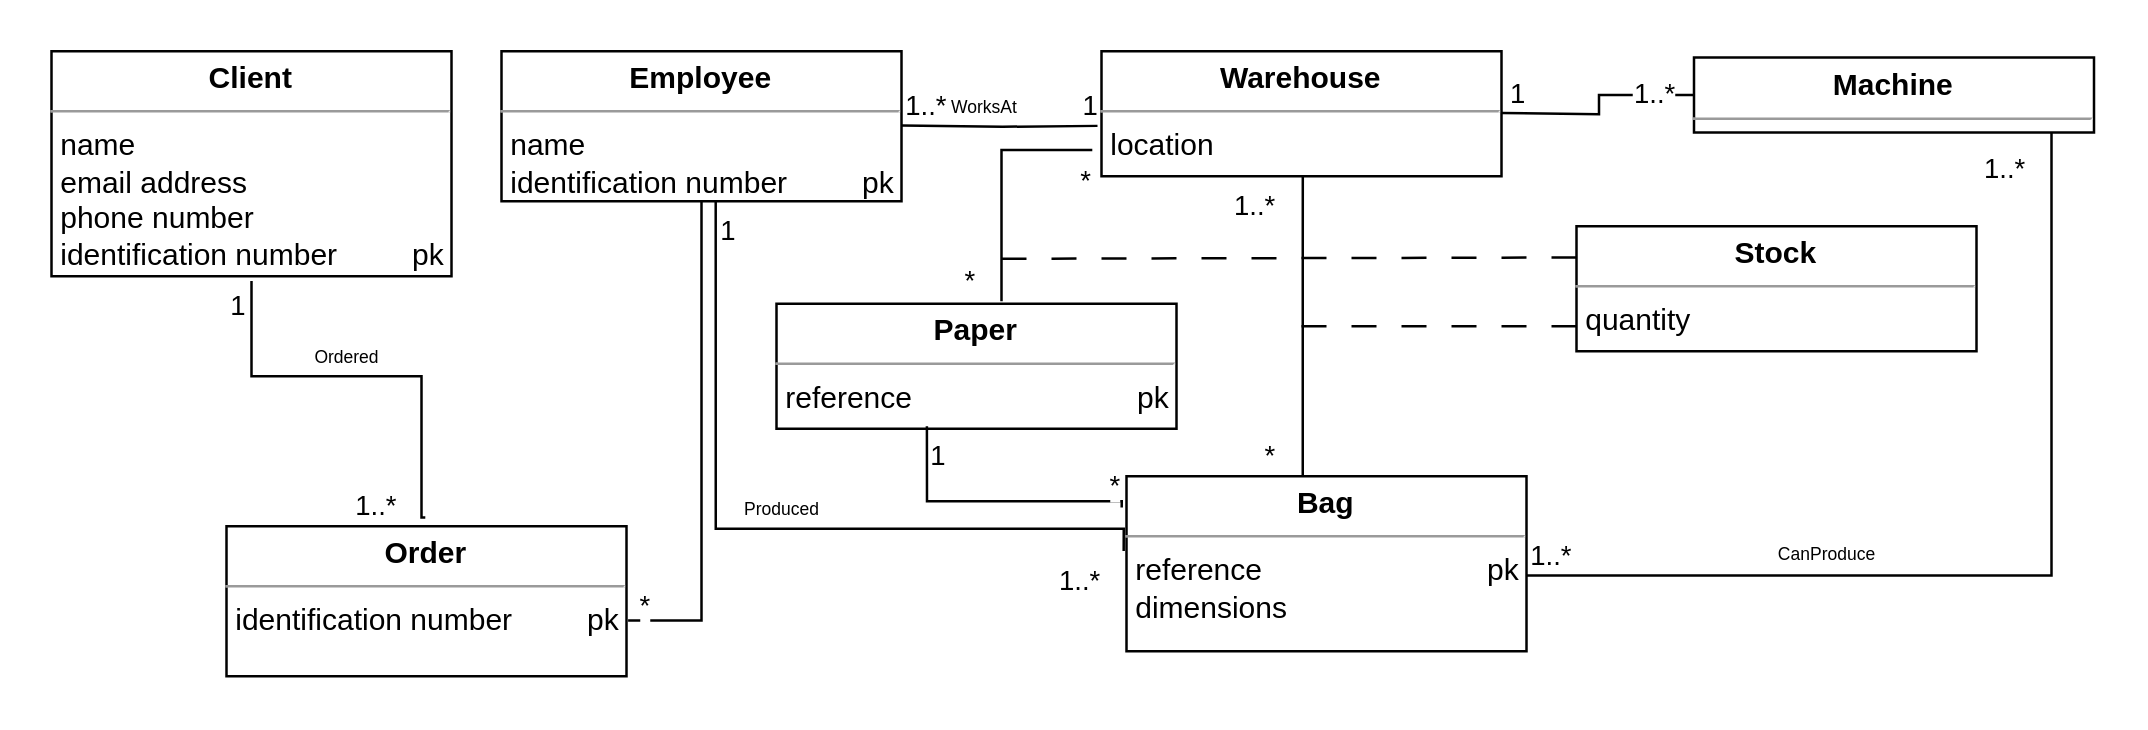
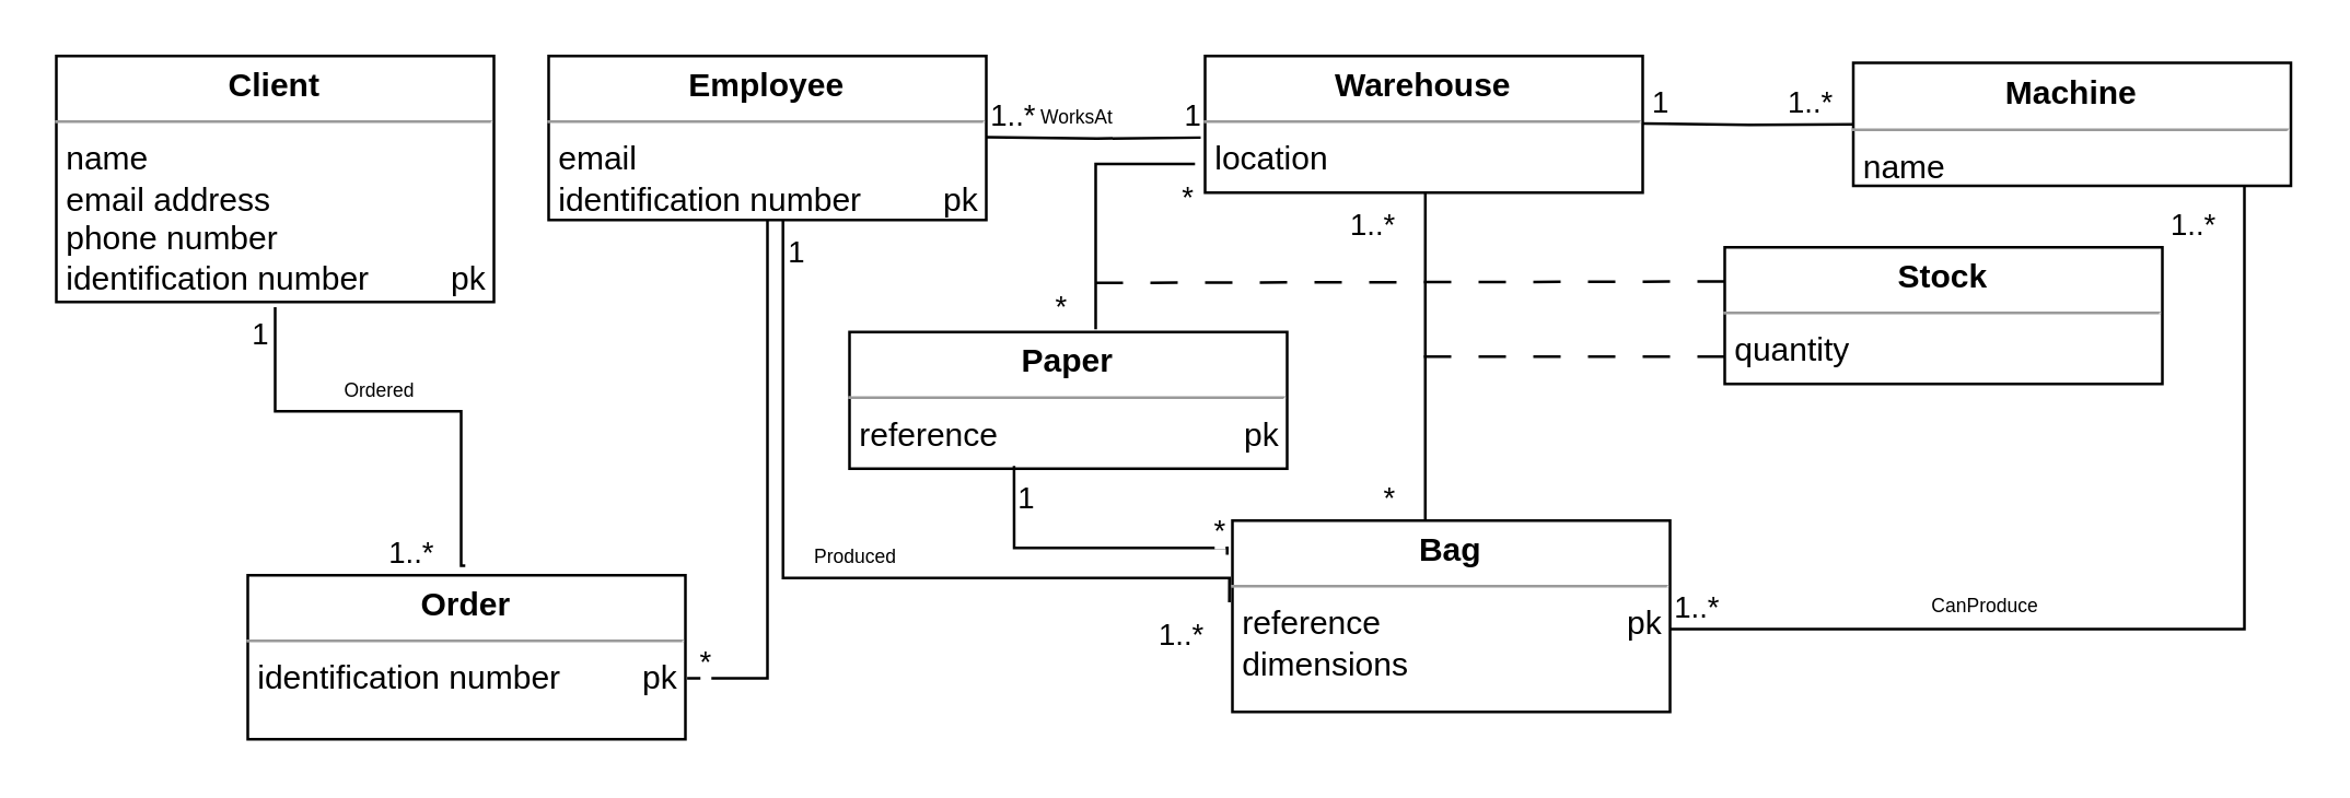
  <mxCell id="0" />
  <mxCell id="1" parent="0" />
  <mxCell id="2" value="&lt;p style=&quot;margin:0px;margin-top:4px;text-align:center;&quot;&gt;&lt;b&gt;Client&lt;/b&gt;&lt;/p&gt;&lt;hr size=&quot;1&quot;&gt;&lt;p style=&quot;margin:0px;margin-left:4px;&quot;&gt;name&lt;/p&gt;&lt;p style=&quot;margin:0px;margin-left:4px;&quot;&gt;email address&lt;/p&gt;&lt;p style=&quot;margin:0px;margin-left:4px;&quot;&gt;phone number&lt;/p&gt;&lt;p style=&quot;margin:0px;margin-left:4px;&quot;&gt;identification number&amp;nbsp;&amp;nbsp;&amp;nbsp;&amp;nbsp;&amp;nbsp;&amp;nbsp;&amp;nbsp;&amp;nbsp; pk&lt;br&gt;&lt;/p&gt;&lt;p style=&quot;margin:0px;margin-left:4px;&quot;&gt;&lt;br&gt;&lt;/p&gt;" style="verticalAlign=top;align=left;overflow=fill;fontSize=12;fontFamily=Helvetica;html=1;whiteSpace=wrap;" parent="1" vertex="1"><mxGeometry x="20" y="20" width="160" height="90" as="geometry" /></mxCell>
- <mxCell id="3" value="&lt;p style=&quot;margin:0px;margin-top:4px;text-align:center;&quot;&gt;&lt;b&gt;Employee&lt;/b&gt;&lt;/p&gt;&lt;hr size=&quot;1&quot;&gt;&lt;p style=&quot;margin:0px;margin-left:4px;&quot;&gt;name&lt;/p&gt;&lt;p style=&quot;margin:0px;margin-left:4px;&quot;&gt;identification number&amp;nbsp;&amp;nbsp;&amp;nbsp;&amp;nbsp;&amp;nbsp;&amp;nbsp;&amp;nbsp;&amp;nbsp; pk&lt;br&gt;&lt;/p&gt;&lt;p style=&quot;margin:0px;margin-left:4px;&quot;&gt;&lt;br&gt;&lt;/p&gt;" style="verticalAlign=top;align=left;overflow=fill;fontSize=12;fontFamily=Helvetica;html=1;whiteSpace=wrap;" parent="1" vertex="1"><mxGeometry x="200" y="20" width="160" height="60" as="geometry" /></mxCell>
+ <mxCell id="3" value="&lt;p style=&quot;margin:0px;margin-top:4px;text-align:center;&quot;&gt;&lt;b&gt;Employee&lt;/b&gt;&lt;/p&gt;&lt;hr size=&quot;1&quot;&gt;&lt;p style=&quot;margin:0px;margin-left:4px;&quot;&gt;email&lt;/p&gt;&lt;p style=&quot;margin:0px;margin-left:4px;&quot;&gt;identification number&amp;nbsp;&amp;nbsp;&amp;nbsp;&amp;nbsp;&amp;nbsp;&amp;nbsp;&amp;nbsp;&amp;nbsp; pk&lt;br&gt;&lt;/p&gt;&lt;p style=&quot;margin:0px;margin-left:4px;&quot;&gt;&lt;br&gt;&lt;/p&gt;" style="verticalAlign=top;align=left;overflow=fill;fontSize=12;fontFamily=Helvetica;html=1;whiteSpace=wrap;" parent="1" vertex="1"><mxGeometry x="200" y="20" width="160" height="60" as="geometry" /></mxCell>
  <mxCell id="4" value="&lt;p style=&quot;margin:0px;margin-top:4px;text-align:center;&quot;&gt;&lt;b&gt;Order&lt;/b&gt;&lt;br&gt;&lt;/p&gt;&lt;hr size=&quot;1&quot;&gt;&lt;p style=&quot;margin:0px;margin-left:4px;&quot;&gt;identification number&amp;nbsp;&amp;nbsp;&amp;nbsp;&amp;nbsp;&amp;nbsp;&amp;nbsp;&amp;nbsp;&amp;nbsp; pk&lt;br&gt;&lt;/p&gt;&lt;p style=&quot;margin:0px;margin-left:4px;&quot;&gt;&lt;br&gt;&lt;/p&gt;" style="verticalAlign=top;align=left;overflow=fill;fontSize=12;fontFamily=Helvetica;html=1;whiteSpace=wrap;" parent="1" vertex="1"><mxGeometry x="90" y="210" width="160" height="60" as="geometry" /></mxCell>
  <mxCell id="5" value="" style="endArrow=none;html=1;edgeStyle=orthogonalEdgeStyle;rounded=0;exitX=0.451;exitY=1.021;exitDx=0;exitDy=0;exitPerimeter=0;entryX=0.497;entryY=-0.058;entryDx=0;entryDy=0;entryPerimeter=0;" parent="1" edge="1" target="4"><mxGeometry relative="1" as="geometry"><mxPoint x="100" y="111.89" as="sourcePoint" /><mxPoint x="167.84" y="190" as="targetPoint" /><Array as="points"><mxPoint x="100" y="150" /><mxPoint x="168" y="150" /><mxPoint x="168" y="207" /></Array></mxGeometry></mxCell>
  <mxCell id="6" value="1" style="edgeLabel;resizable=0;html=1;align=left;verticalAlign=bottom;" parent="5" connectable="0" vertex="1"><mxGeometry x="-1" relative="1" as="geometry"><mxPoint x="-10" y="18" as="offset" /></mxGeometry></mxCell>
  <mxCell id="7" value="&lt;font style=&quot;font-size: 7px;&quot;&gt;Ordered&lt;/font&gt;" style="edgeLabel;html=1;align=center;verticalAlign=middle;resizable=0;points=[];" vertex="1" connectable="0" parent="5"><mxGeometry x="-0.177" y="1" relative="1" as="geometry"><mxPoint x="8" y="-9" as="offset" /></mxGeometry></mxCell>
  <mxCell id="8" value="" style="endArrow=none;html=1;edgeStyle=orthogonalEdgeStyle;rounded=0;exitX=0.419;exitY=1.045;exitDx=0;exitDy=0;exitPerimeter=0;entryX=-0.007;entryY=0.427;entryDx=0;entryDy=0;entryPerimeter=0;" parent="1" target="18" edge="1"><mxGeometry relative="1" as="geometry"><mxPoint x="285.68" y="80" as="sourcePoint" /><mxPoint x="250" y="170" as="targetPoint" /><Array as="points"><mxPoint x="286" y="211" /></Array></mxGeometry></mxCell>
  <mxCell id="9" value="1" style="edgeLabel;resizable=0;html=1;align=left;verticalAlign=bottom;" parent="8" connectable="0" vertex="1"><mxGeometry x="-1" relative="1" as="geometry"><mxPoint y="20" as="offset" /></mxGeometry></mxCell>
  <mxCell id="10" value="1..*" style="edgeLabel;resizable=0;html=1;align=right;verticalAlign=bottom;" parent="8" connectable="0" vertex="1"><mxGeometry x="1" relative="1" as="geometry"><mxPoint x="20" as="offset" /></mxGeometry></mxCell>
  <mxCell id="11" value="&lt;font style=&quot;font-size: 7px;&quot;&gt;Produced&lt;/font&gt;" style="edgeLabel;html=1;align=center;verticalAlign=middle;resizable=0;points=[];" parent="8" vertex="1" connectable="0"><mxGeometry x="-0.124" relative="1" as="geometry"><mxPoint x="24" y="-10" as="offset" /></mxGeometry></mxCell>
  <mxCell id="12" value="1..*" style="edgeLabel;resizable=0;html=1;align=left;verticalAlign=bottom;" parent="1" connectable="0" vertex="1"><mxGeometry x="140" y="210" as="geometry" /></mxCell>
  <mxCell id="13" value="&lt;p style=&quot;margin:0px;margin-top:4px;text-align:center;&quot;&gt;&lt;b&gt;Warehouse&lt;/b&gt;&lt;/p&gt;&lt;hr size=&quot;1&quot;&gt;&lt;p style=&quot;margin:0px;margin-left:4px;&quot;&gt;location&lt;/p&gt;&lt;p style=&quot;margin:0px;margin-left:4px;&quot;&gt;&lt;br&gt;&lt;/p&gt;&lt;p style=&quot;margin:0px;margin-left:4px;&quot;&gt;&lt;br&gt;&lt;/p&gt;" style="verticalAlign=top;align=left;overflow=fill;fontSize=12;fontFamily=Helvetica;html=1;whiteSpace=wrap;" parent="1" vertex="1"><mxGeometry x="440" y="20" width="160" height="50" as="geometry" /></mxCell>
  <mxCell id="14" value="" style="endArrow=none;html=1;edgeStyle=orthogonalEdgeStyle;rounded=0;entryX=-0.01;entryY=0.597;entryDx=0;entryDy=0;entryPerimeter=0;" parent="1" target="13" edge="1"><mxGeometry relative="1" as="geometry"><mxPoint x="360" y="49.71" as="sourcePoint" /><mxPoint x="430" y="50" as="targetPoint" /></mxGeometry></mxCell>
  <mxCell id="15" value="1..*" style="edgeLabel;resizable=0;html=1;align=left;verticalAlign=bottom;" parent="14" connectable="0" vertex="1"><mxGeometry x="-1" relative="1" as="geometry" /></mxCell>
  <mxCell id="16" value="1" style="edgeLabel;resizable=0;html=1;align=right;verticalAlign=bottom;" parent="14" connectable="0" vertex="1"><mxGeometry x="1" relative="1" as="geometry" /></mxCell>
  <mxCell id="17" value="&lt;font style=&quot;font-size: 7px;&quot;&gt;WorksAt&lt;/font&gt;" style="edgeLabel;html=1;align=center;verticalAlign=middle;resizable=0;points=[];" parent="14" vertex="1" connectable="0"><mxGeometry x="-0.156" relative="1" as="geometry"><mxPoint y="-10" as="offset" /></mxGeometry></mxCell>
  <mxCell id="18" value="&lt;p style=&quot;margin:0px;margin-top:4px;text-align:center;&quot;&gt;&lt;b&gt;Bag&lt;/b&gt;&lt;/p&gt;&lt;hr size=&quot;1&quot;&gt;&lt;p style=&quot;margin:0px;margin-left:4px;&quot;&gt;reference&amp;nbsp;&amp;nbsp;&amp;nbsp;&amp;nbsp;&amp;nbsp;&amp;nbsp;&amp;nbsp;&amp;nbsp;&amp;nbsp;&amp;nbsp;&amp;nbsp;&amp;nbsp;&amp;nbsp;&amp;nbsp;&amp;nbsp;&amp;nbsp;&amp;nbsp;&amp;nbsp;&amp;nbsp;&amp;nbsp;&amp;nbsp;&amp;nbsp;&amp;nbsp;&amp;nbsp;&amp;nbsp;&amp;nbsp; pk&lt;/p&gt;&lt;p style=&quot;margin:0px;margin-left:4px;&quot;&gt;dimensions&lt;/p&gt;&lt;p style=&quot;margin:0px;margin-left:4px;&quot;&gt;&lt;br&gt;&lt;/p&gt;&lt;p style=&quot;margin:0px;margin-left:4px;&quot;&gt;&lt;br&gt;&lt;/p&gt;&lt;p style=&quot;margin:0px;margin-left:4px;&quot;&gt;&lt;br&gt;&lt;/p&gt;" style="verticalAlign=top;align=left;overflow=fill;fontSize=12;fontFamily=Helvetica;html=1;whiteSpace=wrap;" parent="1" vertex="1"><mxGeometry x="450" y="190" width="160" height="70" as="geometry" /></mxCell>
- <mxCell id="19" value="&lt;p style=&quot;margin:0px;margin-top:4px;text-align:center;&quot;&gt;&lt;b&gt;Machine&lt;/b&gt;&lt;/p&gt;&lt;hr size=&quot;1&quot;&gt;&lt;p style=&quot;margin:0px;margin-left:4px;&quot;&gt;name&lt;/p&gt;&lt;p style=&quot;margin:0px;margin-left:4px;&quot;&gt;&lt;br&gt;&lt;/p&gt;&lt;p style=&quot;margin:0px;margin-left:4px;&quot;&gt;&lt;br&gt;&lt;/p&gt;" style="verticalAlign=top;align=left;overflow=fill;fontSize=12;fontFamily=Helvetica;html=1;whiteSpace=wrap;" parent="1" vertex="1"><mxGeometry x="677" y="22.5" width="160" height="30" as="geometry" /></mxCell>
+ <mxCell id="19" value="&lt;p style=&quot;margin:0px;margin-top:4px;text-align:center;&quot;&gt;&lt;b&gt;Machine&lt;/b&gt;&lt;/p&gt;&lt;hr size=&quot;1&quot;&gt;&lt;p style=&quot;margin:0px;margin-left:4px;&quot;&gt;name&lt;/p&gt;&lt;p style=&quot;margin:0px;margin-left:4px;&quot;&gt;&lt;br&gt;&lt;/p&gt;&lt;p style=&quot;margin:0px;margin-left:4px;&quot;&gt;&lt;br&gt;&lt;/p&gt;" style="verticalAlign=top;align=left;overflow=fill;fontSize=12;fontFamily=Helvetica;html=1;whiteSpace=wrap;" parent="1" vertex="1"><mxGeometry x="677" y="22.5" width="160" height="45" as="geometry" /></mxCell>
  <mxCell id="20" value="" style="endArrow=none;html=1;edgeStyle=orthogonalEdgeStyle;rounded=0;" parent="1" target="19" edge="1"><mxGeometry relative="1" as="geometry"><mxPoint x="600" y="44.71" as="sourcePoint" /><mxPoint x="660" y="44.71" as="targetPoint" /></mxGeometry></mxCell>
  <mxCell id="21" value="1" style="edgeLabel;resizable=0;html=1;align=right;verticalAlign=bottom;" parent="1" connectable="0" vertex="1"><mxGeometry x="609.996" y="45" as="geometry" /></mxCell>
  <mxCell id="22" value="1..*" style="edgeLabel;resizable=0;html=1;align=right;verticalAlign=bottom;" parent="1" connectable="0" vertex="1"><mxGeometry x="669.996" y="45" as="geometry" /></mxCell>
  <mxCell id="23" value="" style="endArrow=none;html=1;edgeStyle=orthogonalEdgeStyle;rounded=0;" parent="1" target="18" edge="1"><mxGeometry relative="1" as="geometry"><mxPoint x="520.52" y="70" as="sourcePoint" /><mxPoint x="519.48" y="186.04" as="targetPoint" /><Array as="points"><mxPoint x="521" y="110" /><mxPoint x="520" y="110" /></Array></mxGeometry></mxCell>
  <mxCell id="24" value="" style="endArrow=none;startArrow=none;endFill=0;startFill=0;endSize=8;html=1;verticalAlign=bottom;dashed=1;labelBackgroundColor=none;dashPattern=10 10;rounded=0;" parent="1" edge="1"><mxGeometry width="160" relative="1" as="geometry"><mxPoint x="520" y="130" as="sourcePoint" /><mxPoint x="630" y="130" as="targetPoint" /></mxGeometry></mxCell>
  <mxCell id="25" value="&lt;p style=&quot;margin:0px;margin-top:4px;text-align:center;&quot;&gt;&lt;b&gt;Stock&lt;/b&gt;&lt;/p&gt;&lt;hr size=&quot;1&quot;&gt;&lt;p style=&quot;margin:0px;margin-left:4px;&quot;&gt;quantity&lt;/p&gt;&lt;p style=&quot;margin:0px;margin-left:4px;&quot;&gt;&lt;br&gt;&lt;/p&gt;&lt;p style=&quot;margin:0px;margin-left:4px;&quot;&gt;&lt;br&gt;&lt;/p&gt;&lt;p style=&quot;margin:0px;margin-left:4px;&quot;&gt;&lt;br&gt;&lt;/p&gt;" style="verticalAlign=top;align=left;overflow=fill;fontSize=12;fontFamily=Helvetica;html=1;whiteSpace=wrap;" parent="1" vertex="1"><mxGeometry x="630" y="90" width="160" height="50" as="geometry" /></mxCell>
  <mxCell id="26" value="1..*" style="edgeLabel;resizable=0;html=1;align=right;verticalAlign=bottom;" connectable="0" vertex="1" parent="1"><mxGeometry x="509.997" y="90" as="geometry" /></mxCell>
  <mxCell id="27" value="*" style="edgeLabel;resizable=0;html=1;align=right;verticalAlign=bottom;" connectable="0" vertex="1" parent="1"><mxGeometry x="509.997" y="190" as="geometry" /></mxCell>
  <mxCell id="28" value="" style="endArrow=none;html=1;edgeStyle=orthogonalEdgeStyle;rounded=0;exitX=1.004;exitY=0.629;exitDx=0;exitDy=0;exitPerimeter=0;" edge="1" parent="1" source="4" target="3"><mxGeometry relative="1" as="geometry"><mxPoint x="250" y="230" as="sourcePoint" /><mxPoint x="327" y="230.29" as="targetPoint" /></mxGeometry></mxCell>
  <mxCell id="29" value="*" style="edgeLabel;resizable=0;html=1;align=right;verticalAlign=bottom;" connectable="0" vertex="1" parent="1"><mxGeometry x="259.996" y="250" as="geometry" /></mxCell>
  <mxCell id="30" value="1..*" style="edgeLabel;resizable=0;html=1;align=right;verticalAlign=bottom;" connectable="0" vertex="1" parent="1"><mxGeometry x="439.996" y="240" as="geometry" /></mxCell>
  <mxCell id="31" value="&lt;p style=&quot;margin:0px;margin-top:4px;text-align:center;&quot;&gt;&lt;b&gt;Paper&lt;/b&gt;&lt;/p&gt;&lt;hr size=&quot;1&quot;&gt;&lt;p style=&quot;margin:0px;margin-left:4px;&quot;&gt;reference&amp;nbsp;&amp;nbsp;&amp;nbsp;&amp;nbsp;&amp;nbsp;&amp;nbsp;&amp;nbsp;&amp;nbsp;&amp;nbsp;&amp;nbsp;&amp;nbsp;&amp;nbsp;&amp;nbsp;&amp;nbsp;&amp;nbsp;&amp;nbsp;&amp;nbsp;&amp;nbsp;&amp;nbsp;&amp;nbsp;&amp;nbsp;&amp;nbsp;&amp;nbsp;&amp;nbsp;&amp;nbsp;&amp;nbsp; pk&lt;/p&gt;&lt;p style=&quot;margin:0px;margin-left:4px;&quot;&gt;&lt;br&gt;&lt;/p&gt;&lt;p style=&quot;margin:0px;margin-left:4px;&quot;&gt;&lt;br&gt;&lt;/p&gt;&lt;p style=&quot;margin:0px;margin-left:4px;&quot;&gt;&lt;br&gt;&lt;/p&gt;" style="verticalAlign=top;align=left;overflow=fill;fontSize=12;fontFamily=Helvetica;html=1;whiteSpace=wrap;" vertex="1" parent="1"><mxGeometry x="310" y="121" width="160" height="50" as="geometry" /></mxCell>
  <mxCell id="32" value="" style="endArrow=none;html=1;edgeStyle=orthogonalEdgeStyle;rounded=0;exitX=-0.023;exitY=0.789;exitDx=0;exitDy=0;exitPerimeter=0;" edge="1" parent="1" source="13"><mxGeometry relative="1" as="geometry"><mxPoint x="350" y="100" as="sourcePoint" /><mxPoint x="400" y="120" as="targetPoint" /><Array as="points"><mxPoint x="400" y="59" /><mxPoint x="400" y="120" /></Array></mxGeometry></mxCell>
  <mxCell id="33" value="*" style="edgeLabel;resizable=0;html=1;align=left;verticalAlign=bottom;" connectable="0" vertex="1" parent="32"><mxGeometry x="-1" relative="1" as="geometry"><mxPoint x="-6" y="21" as="offset" /></mxGeometry></mxCell>
  <mxCell id="34" value="*" style="edgeLabel;resizable=0;html=1;align=right;verticalAlign=bottom;" connectable="0" vertex="1" parent="32"><mxGeometry x="1" relative="1" as="geometry"><mxPoint x="-10" as="offset" /></mxGeometry></mxCell>
  <mxCell id="35" value="" style="endArrow=none;html=1;edgeStyle=orthogonalEdgeStyle;rounded=0;entryX=-0.012;entryY=0.178;entryDx=0;entryDy=0;entryPerimeter=0;exitX=0.376;exitY=0.98;exitDx=0;exitDy=0;exitPerimeter=0;" edge="1" parent="1" source="31" target="18"><mxGeometry relative="1" as="geometry"><mxPoint x="280" y="200" as="sourcePoint" /><mxPoint x="440" y="200" as="targetPoint" /><Array as="points"><mxPoint x="370" y="200" /><mxPoint x="448" y="200" /></Array></mxGeometry></mxCell>
  <mxCell id="36" value="1" style="edgeLabel;resizable=0;html=1;align=left;verticalAlign=bottom;" connectable="0" vertex="1" parent="35"><mxGeometry x="-1" relative="1" as="geometry"><mxPoint y="20" as="offset" /></mxGeometry></mxCell>
  <mxCell id="37" value="*" style="edgeLabel;resizable=0;html=1;align=right;verticalAlign=bottom;" connectable="0" vertex="1" parent="35"><mxGeometry x="1" relative="1" as="geometry" /></mxCell>
  <mxCell id="38" value="" style="endArrow=none;startArrow=none;endFill=0;startFill=0;endSize=8;html=1;verticalAlign=bottom;dashed=1;labelBackgroundColor=none;dashPattern=10 10;rounded=0;entryX=0;entryY=0.25;entryDx=0;entryDy=0;" edge="1" parent="1" target="25"><mxGeometry width="160" relative="1" as="geometry"><mxPoint x="400" y="103" as="sourcePoint" /><mxPoint x="620" y="121" as="targetPoint" /></mxGeometry></mxCell>
  <mxCell id="39" value="" style="endArrow=none;html=1;edgeStyle=orthogonalEdgeStyle;rounded=0;" edge="1" parent="1" target="19"><mxGeometry relative="1" as="geometry"><mxPoint x="610" y="229.68" as="sourcePoint" /><mxPoint x="770" y="229.68" as="targetPoint" /><Array as="points"><mxPoint x="820" y="230" /></Array></mxGeometry></mxCell>
  <mxCell id="40" value="1..*" style="edgeLabel;resizable=0;html=1;align=left;verticalAlign=bottom;" connectable="0" vertex="1" parent="39"><mxGeometry x="-1" relative="1" as="geometry" /></mxCell>
  <mxCell id="41" value="1..*" style="edgeLabel;resizable=0;html=1;align=right;verticalAlign=bottom;" connectable="0" vertex="1" parent="39"><mxGeometry x="1" relative="1" as="geometry"><mxPoint x="-10" y="22" as="offset" /></mxGeometry></mxCell>
  <mxCell id="42" value="&lt;font style=&quot;font-size: 7px;&quot;&gt;CanProduce&lt;/font&gt;" style="edgeLabel;html=1;align=center;verticalAlign=middle;resizable=0;points=[];" vertex="1" connectable="0" parent="39"><mxGeometry x="-0.387" y="3" relative="1" as="geometry"><mxPoint y="-7" as="offset" /></mxGeometry></mxCell>
